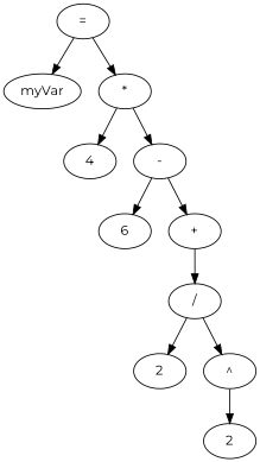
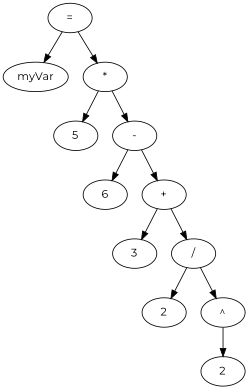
  digraph {
    fontname=Montserrat
    node [fontname=Montserrat]
    edge [fontname=Montserrat]
    n1 [label="="]
    n2 [label=myVar]
    n3 [label="*"]
-   n4 [label=4]
+   n4 [label=5]
    n5 [label="-"]
    n6 [label=6]
    n7 [label="+"]
+   n8 [label=3]
    n9 [label="/"]
    n10 [label=2]
    n11 [label="^"]
    n12 [label=2]
    n1 -> n2
    n1 -> n3
    n3 -> n4
    n3 -> n5
    n5 -> n6
    n5 -> n7
+   n7 -> n8
    n7 -> n9
    n9 -> n10
    n9 -> n11
    n11 -> n12
  }
